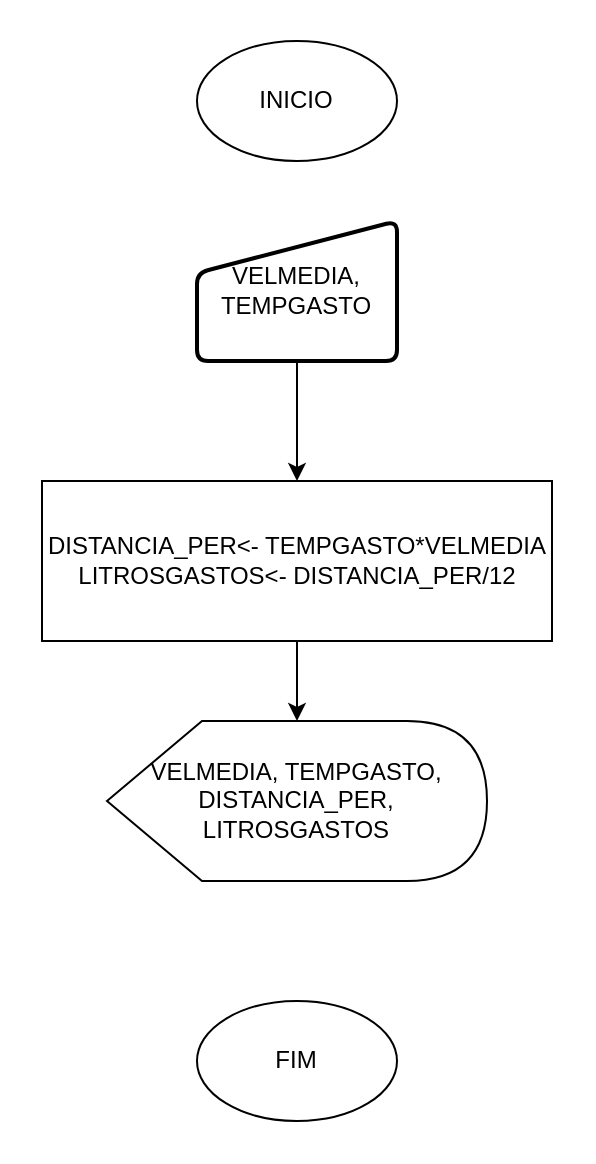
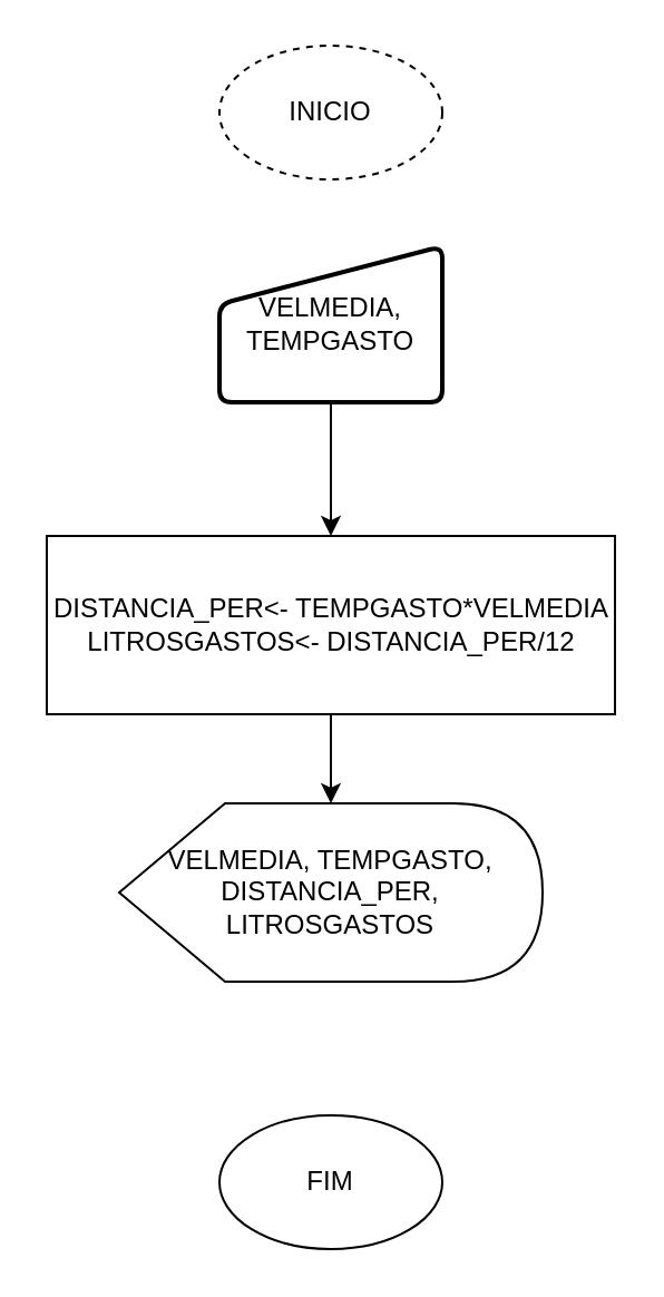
  <mxCell id="0" />
  <mxCell id="1" parent="0" />
- <mxCell id="2" value="INICIO" style="ellipse;whiteSpace=wrap;html=1;" parent="1" vertex="1"><mxGeometry x="98" y="20" width="100" height="60" as="geometry" /></mxCell>
+ <mxCell id="2" value="INICIO" style="ellipse;whiteSpace=wrap;html=1;dashed=1;" parent="1" vertex="1"><mxGeometry x="98" y="20" width="100" height="60" as="geometry" /></mxCell>
  <mxCell id="3" value="FIM" style="ellipse;whiteSpace=wrap;html=1;" parent="1" vertex="1"><mxGeometry x="98" y="500" width="100" height="60" as="geometry" /></mxCell>
  <mxCell id="4" style="rounded=0;orthogonalLoop=1;jettySize=auto;html=1;exitX=0.5;exitY=1;exitDx=0;exitDy=0;" parent="1" source="5" target="6" edge="1"><mxGeometry relative="1" as="geometry" /></mxCell>
  <mxCell id="5" value="DISTANCIA_PER&amp;lt;- TEMPGASTO*VELMEDIA&lt;br&gt;LITROSGASTOS&amp;lt;- DISTANCIA_PER/12" style="rounded=0;whiteSpace=wrap;html=1;" parent="1" vertex="1"><mxGeometry x="20.5" y="240" width="255" height="80" as="geometry" /></mxCell>
  <mxCell id="6" value="VELMEDIA, TEMPGASTO, DISTANCIA_PER, LITROSGASTOS" style="shape=display;whiteSpace=wrap;html=1;" parent="1" vertex="1"><mxGeometry x="53" y="360" width="190" height="80" as="geometry" /></mxCell>
  <mxCell id="7" value="" style="edgeStyle=none;rounded=0;orthogonalLoop=1;jettySize=auto;html=1;" edge="1" parent="1" source="8" target="5"><mxGeometry relative="1" as="geometry" /></mxCell>
  <mxCell id="8" value="&lt;span&gt;VELMEDIA, TEMPGASTO&lt;/span&gt;" style="html=1;strokeWidth=2;shape=manualInput;whiteSpace=wrap;rounded=1;size=26;arcSize=11;" vertex="1" parent="1"><mxGeometry x="98" y="110" width="100" height="70" as="geometry" /></mxCell>
